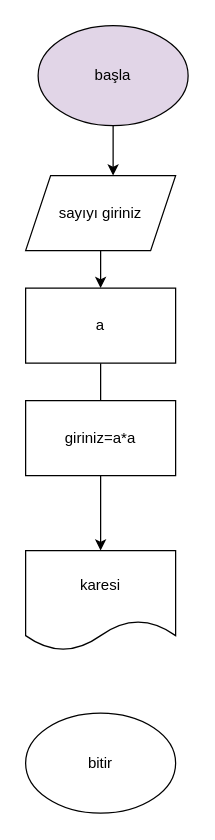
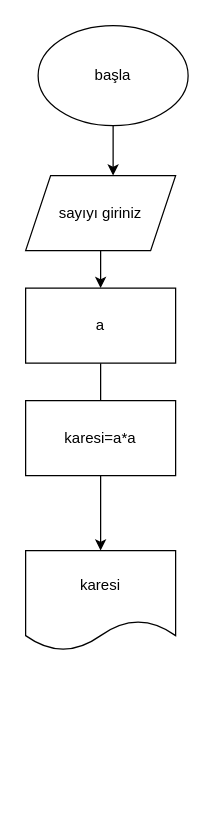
  <mxCell id="0" />
  <mxCell id="1" parent="0" />
  <mxCell id="2" style="edgeStyle=orthogonalEdgeStyle;rounded=0;orthogonalLoop=1;jettySize=auto;html=1;" edge="1" parent="1" source="3"><mxGeometry relative="1" as="geometry"><mxPoint x="90" y="140" as="targetPoint" /><Array as="points"><mxPoint x="80" y="95" /><mxPoint x="91" y="95" /></Array></mxGeometry></mxCell>
- <mxCell id="3" value="başla" style="ellipse;whiteSpace=wrap;html=1;fillColor=#e1d5e7;" vertex="1" parent="1"><mxGeometry x="30" y="20" width="120" height="80" as="geometry" /></mxCell>
+ <mxCell id="3" value="başla" style="ellipse;whiteSpace=wrap;html=1;" vertex="1" parent="1"><mxGeometry x="30" y="20" width="120" height="80" as="geometry" /></mxCell>
  <mxCell id="4" style="edgeStyle=orthogonalEdgeStyle;rounded=0;orthogonalLoop=1;jettySize=auto;html=1;" edge="1" parent="1" source="5" target="7"><mxGeometry relative="1" as="geometry"><mxPoint x="80" y="260" as="targetPoint" /></mxGeometry></mxCell>
  <mxCell id="5" value="sayıyı giriniz" style="shape=parallelogram;perimeter=parallelogramPerimeter;whiteSpace=wrap;html=1;fixedSize=1;" vertex="1" parent="1"><mxGeometry x="20" y="140" width="120" height="60" as="geometry" /></mxCell>
  <mxCell id="6" style="edgeStyle=orthogonalEdgeStyle;rounded=0;orthogonalLoop=1;jettySize=auto;html=1;" edge="1" parent="1" source="7"><mxGeometry relative="1" as="geometry"><mxPoint x="80" y="340" as="targetPoint" /></mxGeometry></mxCell>
  <mxCell id="7" value="a" style="rounded=0;whiteSpace=wrap;html=1;" vertex="1" parent="1"><mxGeometry x="20" y="230" width="120" height="60" as="geometry" /></mxCell>
  <mxCell id="8" style="edgeStyle=orthogonalEdgeStyle;rounded=0;orthogonalLoop=1;jettySize=auto;html=1;entryX=0.5;entryY=0;entryDx=0;entryDy=0;" edge="1" parent="1" source="9" target="10"><mxGeometry relative="1" as="geometry" /></mxCell>
- <mxCell id="9" value="giriniz=a*a" style="rounded=0;whiteSpace=wrap;html=1;" vertex="1" parent="1"><mxGeometry x="20" y="320" width="120" height="60" as="geometry" /></mxCell>
+ <mxCell id="9" value="karesi=a*a" style="rounded=0;whiteSpace=wrap;html=1;" vertex="1" parent="1"><mxGeometry x="20" y="320" width="120" height="60" as="geometry" /></mxCell>
  <mxCell id="10" value="karesi" style="shape=document;whiteSpace=wrap;html=1;boundedLbl=1;" vertex="1" parent="1"><mxGeometry x="20" y="440" width="120" height="80" as="geometry" /></mxCell>
- <mxCell id="11" value="bitir" style="ellipse;whiteSpace=wrap;html=1;" vertex="1" parent="1"><mxGeometry x="20" y="570" width="120" height="80" as="geometry" /></mxCell>
